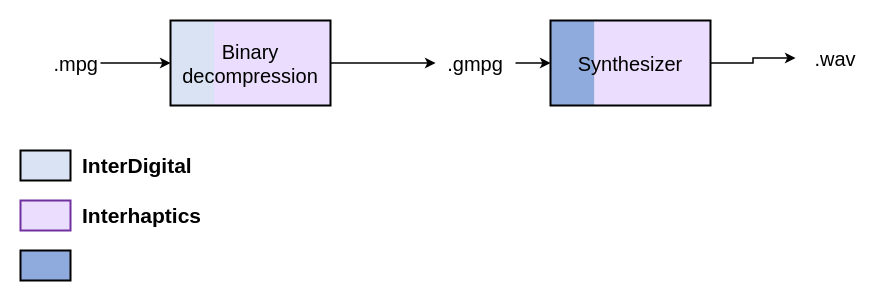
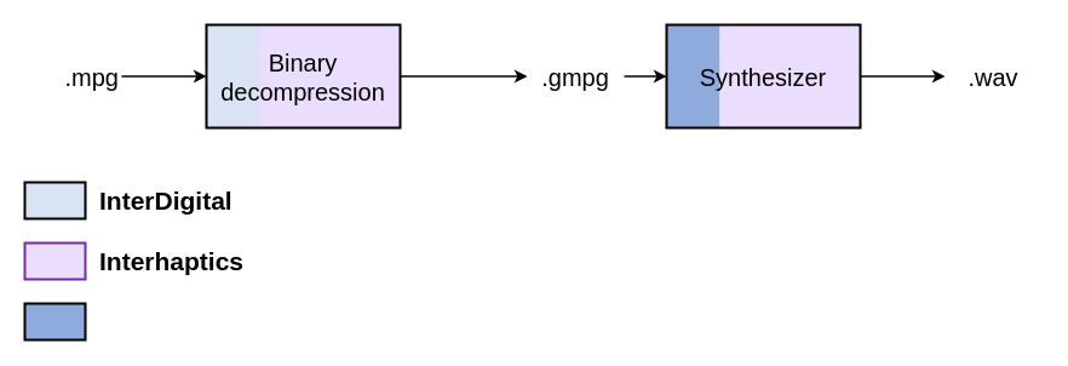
  <mxCell id="0" />
  <mxCell id="1" parent="0" />
  <mxCell id="2" value=".mpg" style="text;html=1;strokeColor=none;fillColor=none;align=right;verticalAlign=middle;whiteSpace=wrap;rounded=0;fontSize=20;" parent="1" vertex="1"><mxGeometry x="50" y="37.5" width="50" height="50" as="geometry" /></mxCell>
  <mxCell id="3" style="edgeStyle=orthogonalEdgeStyle;rounded=0;orthogonalLoop=1;jettySize=auto;html=1;fontSize=20;strokeWidth=1.5;entryX=0;entryY=0.5;entryDx=0;entryDy=0;" parent="1" source="2" target="17" edge="1"><mxGeometry x="330" y="482.5" as="geometry"><mxPoint x="210" y="72.5" as="targetPoint" /></mxGeometry></mxCell>
  <mxCell id="4" value="" style="group" parent="1" vertex="1" connectable="0"><mxGeometry x="20" y="150" width="150" height="130" as="geometry" /></mxCell>
  <mxCell id="5" value="" style="group" parent="4" vertex="1" connectable="0"><mxGeometry width="150" height="30" as="geometry" /></mxCell>
  <mxCell id="6" value="" style="rounded=0;whiteSpace=wrap;html=1;fontSize=20;align=center;fillColor=#DAE3F3;strokeWidth=2;" parent="5" vertex="1"><mxGeometry width="50" height="30" as="geometry" /></mxCell>
  <mxCell id="7" value="InterDigital" style="text;html=1;strokeColor=none;fillColor=none;align=left;verticalAlign=middle;whiteSpace=wrap;rounded=0;fontSize=21;fontStyle=1" parent="5" vertex="1"><mxGeometry x="60" width="90" height="30" as="geometry" /></mxCell>
  <mxCell id="8" value="" style="group" parent="4" vertex="1" connectable="0"><mxGeometry y="50" width="150" height="30" as="geometry" /></mxCell>
  <mxCell id="9" value="" style="rounded=0;whiteSpace=wrap;html=1;fontSize=20;align=center;fillColor=#EBDDFD;strokeColor=#7030A0;strokeWidth=2;" parent="8" vertex="1"><mxGeometry width="50" height="30" as="geometry" /></mxCell>
  <mxCell id="10" value="Interhaptics" style="text;html=1;strokeColor=none;fillColor=none;align=left;verticalAlign=middle;whiteSpace=wrap;rounded=0;fontSize=21;fontStyle=1" parent="8" vertex="1"><mxGeometry x="60" width="90" height="30" as="geometry" /></mxCell>
  <mxCell id="11" value="" style="group" parent="4" vertex="1" connectable="0"><mxGeometry y="100" width="150" height="30" as="geometry" /></mxCell>
  <mxCell id="12" value="" style="rounded=0;whiteSpace=wrap;html=1;fontSize=20;align=center;fillColor=#8FAADC;strokeWidth=2;" parent="11" vertex="1"><mxGeometry width="50" height="30" as="geometry" /></mxCell>
  <mxCell id="13" value="" style="group" vertex="1" connectable="0" parent="1"><mxGeometry x="170" y="20" width="160" height="85" as="geometry" /></mxCell>
  <mxCell id="14" value="" style="group" vertex="1" connectable="0" parent="13"><mxGeometry width="160" height="85" as="geometry" /></mxCell>
  <mxCell id="15" value="" style="rounded=0;whiteSpace=wrap;html=1;fontSize=20;align=center;fillColor=#DAE3F3;strokeWidth=2;strokeColor=none;gradientDirection=east;" vertex="1" parent="14"><mxGeometry width="160" height="85" as="geometry" /></mxCell>
  <mxCell id="16" value="" style="rounded=0;whiteSpace=wrap;html=1;fontSize=20;align=center;fillColor=#EBDDFD;strokeWidth=2;strokeColor=none;gradientDirection=east;" vertex="1" parent="14"><mxGeometry x="43.636" width="116.364" height="85" as="geometry" /></mxCell>
  <mxCell id="17" value="Binary decompression" style="rounded=0;whiteSpace=wrap;html=1;fontSize=20;align=center;fillColor=none;strokeWidth=2;strokeColor=#000000;gradientDirection=east;gradientColor=#EBDDFD;" vertex="1" parent="13"><mxGeometry width="160" height="85" as="geometry" /></mxCell>
  <mxCell id="18" value=".gmpg" style="text;html=1;strokeColor=none;fillColor=none;align=center;verticalAlign=middle;whiteSpace=wrap;rounded=0;fontSize=20;" vertex="1" parent="1"><mxGeometry x="435" y="37.5" width="80" height="50" as="geometry" /></mxCell>
  <mxCell id="19" style="edgeStyle=orthogonalEdgeStyle;rounded=0;orthogonalLoop=1;jettySize=auto;html=1;fontSize=20;strokeWidth=1.5;entryX=0;entryY=0.5;entryDx=0;entryDy=0;exitX=1;exitY=0.5;exitDx=0;exitDy=0;" edge="1" parent="1" source="17" target="18"><mxGeometry x="650" y="482.5" as="geometry"><mxPoint x="530" y="72.5" as="targetPoint" /><mxPoint x="420" y="-30" as="sourcePoint" /></mxGeometry></mxCell>
  <mxCell id="20" style="edgeStyle=orthogonalEdgeStyle;rounded=0;orthogonalLoop=1;jettySize=auto;html=1;fontSize=20;strokeWidth=1.5;exitX=1;exitY=0.5;exitDx=0;exitDy=0;entryX=0;entryY=0.5;entryDx=0;entryDy=0;" edge="1" parent="1" source="18" target="26"><mxGeometry x="800" y="482.5" as="geometry"><mxPoint x="570" y="72.5" as="sourcePoint" /><mxPoint x="550" y="60" as="targetPoint" /></mxGeometry></mxCell>
- <mxCell id="21" value=".wav" style="text;html=1;strokeColor=none;fillColor=none;align=center;verticalAlign=middle;whiteSpace=wrap;rounded=0;fontSize=20;" vertex="1" parent="1"><mxGeometry x="795" y="32.5" width="80" height="50" as="geometry" /></mxCell>
+ <mxCell id="21" value=".wav" style="text;html=1;strokeColor=none;fillColor=none;align=center;verticalAlign=middle;whiteSpace=wrap;rounded=0;fontSize=20;" vertex="1" parent="1"><mxGeometry x="780" y="37.5" width="80" height="50" as="geometry" /></mxCell>
  <mxCell id="22" style="edgeStyle=orthogonalEdgeStyle;rounded=0;orthogonalLoop=1;jettySize=auto;html=1;fontSize=20;strokeWidth=1.5;entryX=0;entryY=0.5;entryDx=0;entryDy=0;exitX=1;exitY=0.5;exitDx=0;exitDy=0;" edge="1" parent="1" source="26" target="21"><mxGeometry x="1120" y="482.5" as="geometry"><mxPoint x="1000" y="72.5" as="targetPoint" /><mxPoint x="710" y="60" as="sourcePoint" /></mxGeometry></mxCell>
  <mxCell id="23" value="" style="group" vertex="1" connectable="0" parent="1"><mxGeometry x="550" y="20" width="160" height="85" as="geometry" /></mxCell>
  <mxCell id="24" value="" style="rounded=0;whiteSpace=wrap;html=1;fontSize=20;align=center;fillColor=#8FAADC;strokeWidth=2;strokeColor=none;gradientDirection=east;" vertex="1" parent="23"><mxGeometry width="160" height="85" as="geometry" /></mxCell>
  <mxCell id="25" value="" style="rounded=0;whiteSpace=wrap;html=1;fontSize=20;align=center;fillColor=#EBDDFD;strokeWidth=2;strokeColor=none;gradientDirection=east;" vertex="1" parent="23"><mxGeometry x="43.636" width="116.364" height="85" as="geometry" /></mxCell>
  <mxCell id="26" value="Synthesizer" style="rounded=0;whiteSpace=wrap;html=1;fontSize=20;align=center;fillColor=none;strokeWidth=2;strokeColor=#000000;gradientDirection=east;gradientColor=#EBDDFD;" vertex="1" parent="23"><mxGeometry width="160" height="85" as="geometry" /></mxCell>
